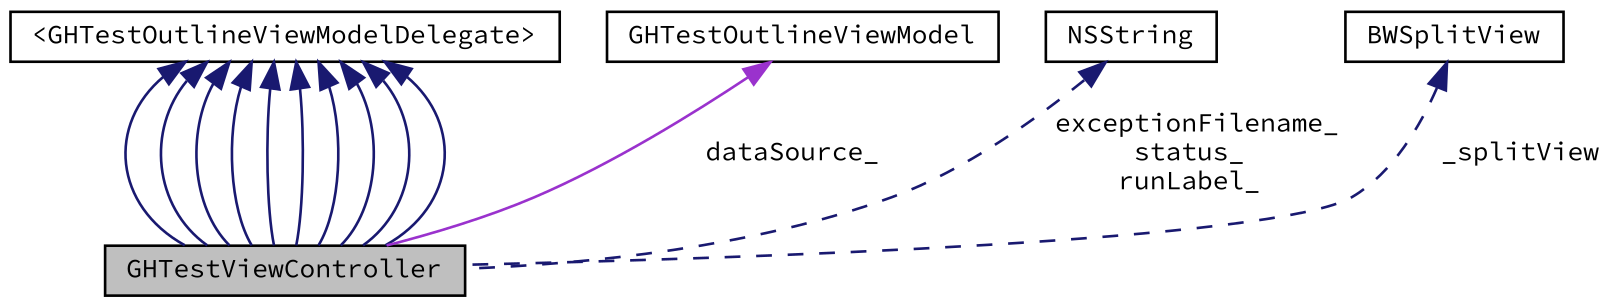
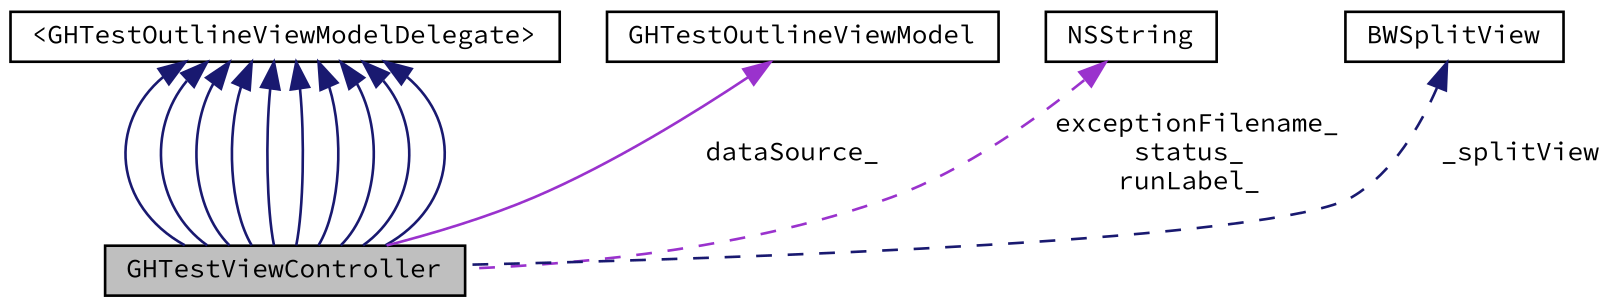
  digraph {
    fontname="Source Code Pro"
    node [color=black fillcolor=white fontname="Source Code Pro" fontsize=10 shape=record style=filled]
    edge [color=midnightblue dir=back fontname="Source Code Pro" fontsize=10 labelfontname=Helvetica labelfontsize=10 style=solid]
    n1 [fillcolor=grey75 fontcolor=black height=0.2 label=GHTestViewController width=0.4]
    n2 [height=0.2 label="\<GHTestOutlineViewModelDelegate\>" width=0.4]
    n3 [height=0.2 label=GHTestOutlineViewModel width=0.4]
    n4 [height=0.2 label=NSString width=0.4]
    n5 [height=0.2 label=BWSplitView width=0.4]
    n2 -> n1
    n2 -> n1
    n2 -> n1
    n2 -> n1
    n2 -> n1
    n2 -> n1
    n2 -> n1
    n2 -> n1
    n2 -> n1
    n2 -> n1
    n3 -> n1 [color=darkorchid3 label=" dataSource_"]
-   n4 -> n1 [label=" exceptionFilename_\nstatus_\nrunLabel_" style=dashed]
+   n4 -> n1 [color=darkorchid3 label=" exceptionFilename_\nstatus_\nrunLabel_" style=dashed]
    n5 -> n1 [label=" _splitView" style=dashed]
  }
